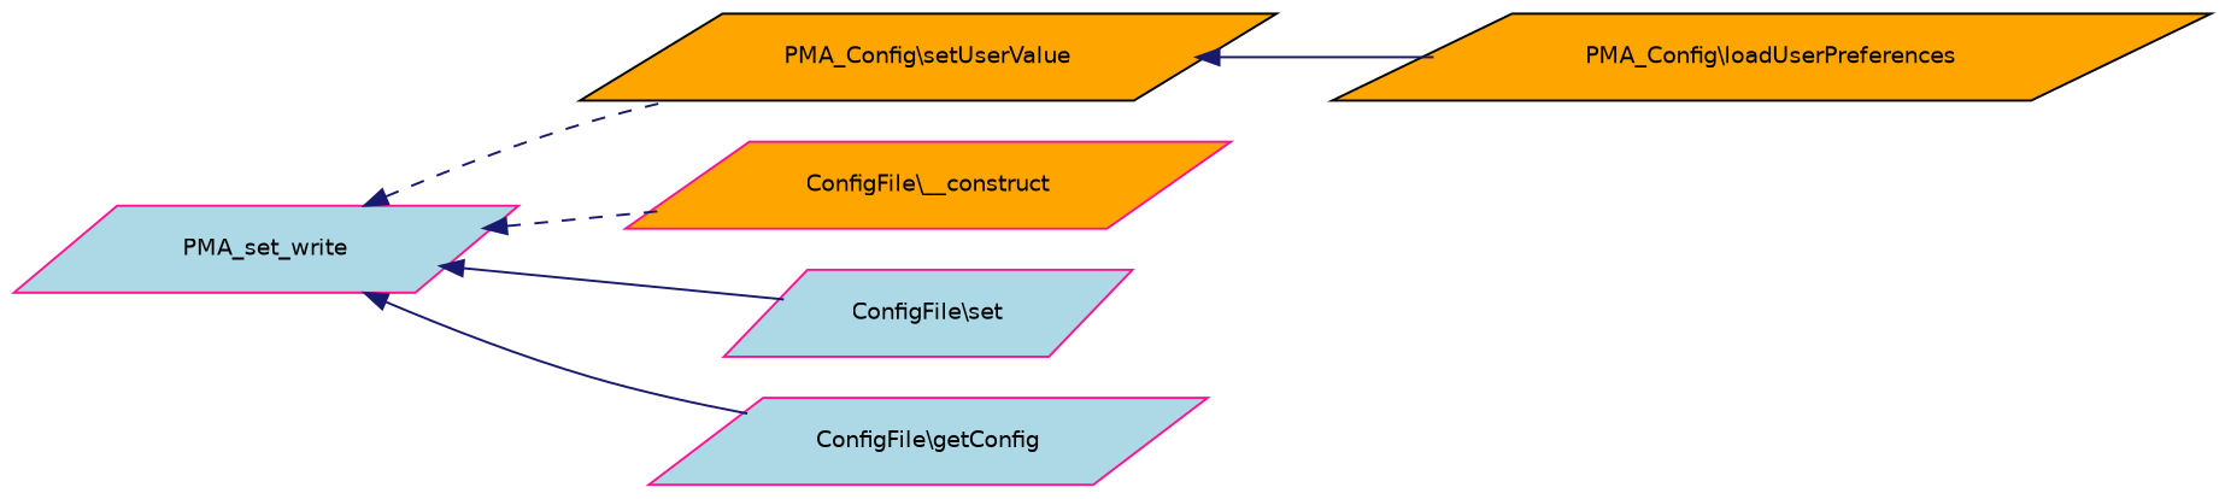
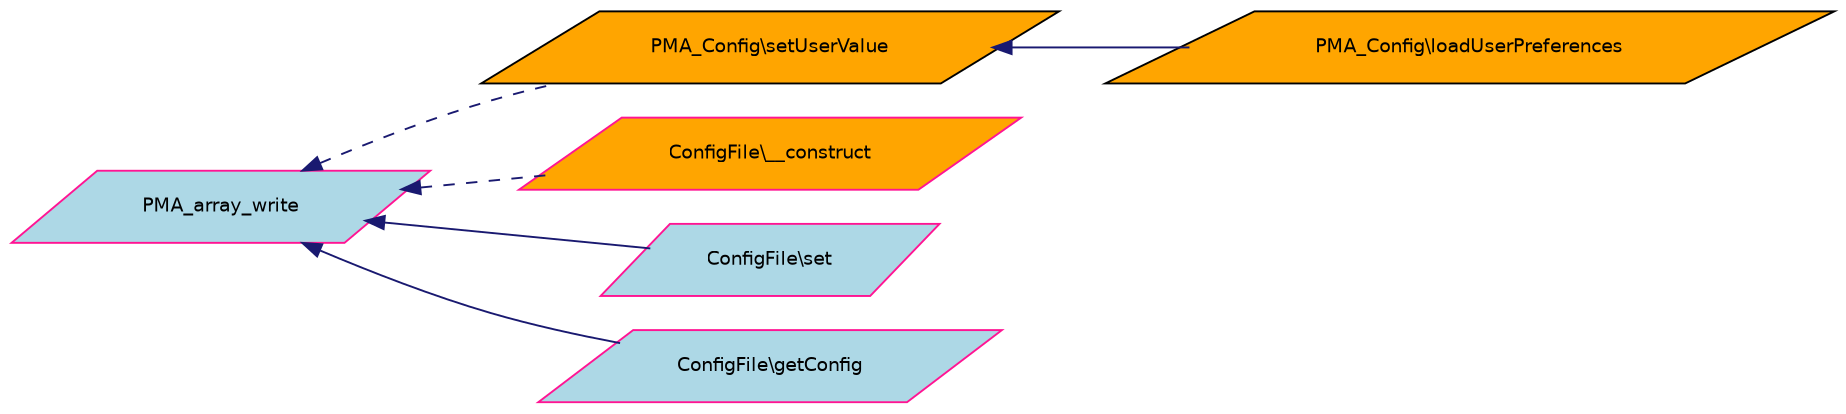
  digraph {
    rankdir=LR
    node [color=deeppink fillcolor=lightblue fontname=Helvetica fontsize=10 shape=parallelogram style=filled]
    edge [color=midnightblue dir=back fontname=Helvetica fontsize=10 labelfontname=Helvetica labelfontsize=10 style=solid]
-   n1 [fontcolor=black height=0.2 label=PMA_set_write width=0.4]
+   n1 [fontcolor=black height=0.2 label=PMA_array_write width=0.4]
    n2 [color=black fillcolor=orange height=0.2 label="PMA_Config\\setUserValue" width=0.4]
    n3 [fillcolor=orange height=0.2 label="ConfigFile\\__construct" width=0.4]
    n4 [height=0.2 label="ConfigFile\\set" width=0.4]
    n5 [height=0.2 label="ConfigFile\\getConfig" width=0.4]
    n6 [color=black fillcolor=orange height=0.2 label="PMA_Config\\loadUserPreferences" width=0.4]
    n1 -> n2 [style=dashed]
    n1 -> n3 [style=dashed]
    n1 -> n4
    n1 -> n5
    n2 -> n6
  }
